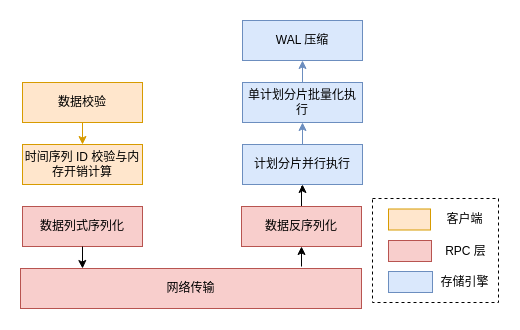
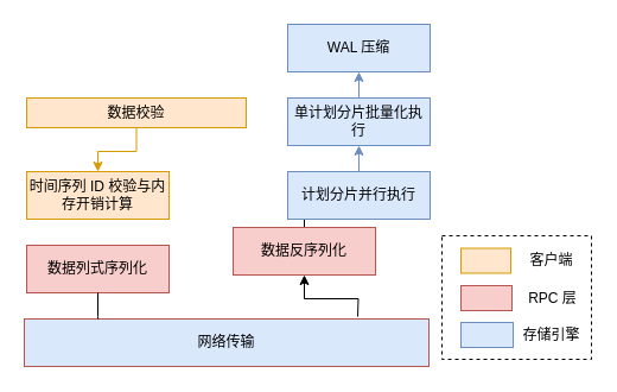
  <mxCell id="0" />
  <mxCell id="1" parent="0" />
  <mxCell id="2" value="" style="rounded=0;whiteSpace=wrap;html=1;dashed=1;fillColor=none;movable=1;resizable=1;rotatable=1;deletable=1;editable=1;locked=0;connectable=1;container=0;" vertex="1" parent="1"><mxGeometry x="372" y="198" width="126" height="104" as="geometry" /></mxCell>
  <mxCell id="3" style="edgeStyle=orthogonalEdgeStyle;rounded=0;orthogonalLoop=1;jettySize=auto;html=1;entryX=0.5;entryY=0;entryDx=0;entryDy=0;fillColor=#ffe6cc;strokeColor=#d79b00;" edge="1" parent="1" source="4" target="5"><mxGeometry relative="1" as="geometry" /></mxCell>
- <mxCell id="4" value="数据校验" style="rounded=0;whiteSpace=wrap;html=1;fillColor=#ffe6cc;strokeColor=#d79b00;" vertex="1" parent="1"><mxGeometry x="22" y="82" width="120" height="40" as="geometry" /></mxCell>
+ <mxCell id="4" value="数据校验" style="rounded=0;whiteSpace=wrap;html=1;fillColor=#ffe6cc;strokeColor=#d79b00;" vertex="1" parent="1"><mxGeometry x="22" y="82" width="185" height="25" as="geometry" /></mxCell>
  <mxCell id="5" value="时间序列 ID 校验与内存开销计算" style="rounded=0;whiteSpace=wrap;html=1;fillColor=#ffe6cc;strokeColor=#d79b00;" vertex="1" parent="1"><mxGeometry x="22" y="144" width="120" height="40" as="geometry" /></mxCell>
  <mxCell id="6" value="数据列式序列化" style="rounded=0;whiteSpace=wrap;html=1;fillColor=#f8cecc;strokeColor=#b85450;" vertex="1" parent="1"><mxGeometry x="22" y="206" width="120" height="40" as="geometry" /></mxCell>
- <mxCell id="7" value="网络传输" style="rounded=0;whiteSpace=wrap;html=1;fillColor=#f8cecc;strokeColor=#b85450;" vertex="1" parent="1"><mxGeometry x="20" y="268" width="341" height="40" as="geometry" /></mxCell>
+ <mxCell id="7" value="网络传输" style="rounded=0;whiteSpace=wrap;html=1;fillColor=#dae8fc;strokeColor=#b85450;" vertex="1" parent="1"><mxGeometry x="20" y="268" width="341" height="40" as="geometry" /></mxCell>
  <mxCell id="8" style="edgeStyle=orthogonalEdgeStyle;rounded=0;orthogonalLoop=1;jettySize=auto;html=1;startArrow=classic;startFill=1;endArrow=none;endFill=0;" edge="1" parent="1" source="10"><mxGeometry relative="1" as="geometry"><mxPoint x="301" y="266" as="targetPoint" /></mxGeometry></mxCell>
  <mxCell id="9" style="edgeStyle=orthogonalEdgeStyle;rounded=0;orthogonalLoop=1;jettySize=auto;html=1;" edge="1" parent="1" source="10" target="12"><mxGeometry relative="1" as="geometry" /></mxCell>
- <mxCell id="10" value="数据反序列化" style="rounded=0;whiteSpace=wrap;html=1;fillColor=#f8cecc;strokeColor=#b85450;" vertex="1" parent="1"><mxGeometry x="241" y="206" width="120" height="40" as="geometry" /></mxCell>
+ <mxCell id="10" value="数据反序列化" style="rounded=0;whiteSpace=wrap;html=1;fillColor=#f8cecc;strokeColor=#b85450;" vertex="1" parent="1"><mxGeometry x="196" y="191" width="120" height="40" as="geometry" /></mxCell>
  <mxCell id="11" style="edgeStyle=orthogonalEdgeStyle;rounded=0;orthogonalLoop=1;jettySize=auto;html=1;entryX=0.5;entryY=1;entryDx=0;entryDy=0;fillColor=#dae8fc;strokeColor=#6c8ebf;" edge="1" parent="1" source="12" target="14"><mxGeometry relative="1" as="geometry" /></mxCell>
  <mxCell id="12" value="计划分片并行执行" style="rounded=0;whiteSpace=wrap;html=1;fillColor=#dae8fc;strokeColor=#6c8ebf;" vertex="1" parent="1"><mxGeometry x="242" y="144" width="120" height="40" as="geometry" /></mxCell>
  <mxCell id="13" style="edgeStyle=orthogonalEdgeStyle;rounded=0;orthogonalLoop=1;jettySize=auto;html=1;fillColor=#dae8fc;strokeColor=#6c8ebf;" edge="1" parent="1" source="14" target="15"><mxGeometry relative="1" as="geometry" /></mxCell>
  <mxCell id="14" value="单计划分片批量化执行" style="rounded=0;whiteSpace=wrap;html=1;fillColor=#dae8fc;strokeColor=#6c8ebf;" vertex="1" parent="1"><mxGeometry x="242" y="82" width="120" height="40" as="geometry" /></mxCell>
  <mxCell id="15" value="WAL 压缩" style="rounded=0;whiteSpace=wrap;html=1;fillColor=#dae8fc;strokeColor=#6c8ebf;" vertex="1" parent="1"><mxGeometry x="242" y="20" width="120" height="40" as="geometry" /></mxCell>
- <mxCell id="16" style="edgeStyle=orthogonalEdgeStyle;rounded=0;orthogonalLoop=1;jettySize=auto;html=1;entryX=0.182;entryY=0;entryDx=0;entryDy=0;entryPerimeter=0;" edge="1" parent="1" source="6" target="7"><mxGeometry relative="1" as="geometry" /></mxCell>
+ <mxCell id="16" style="edgeStyle=orthogonalEdgeStyle;rounded=0;orthogonalLoop=1;jettySize=auto;html=1;entryX=0.182;entryY=0;entryDx=0;entryDy=0;entryPerimeter=0;endArrow=none;" edge="1" parent="1" source="6" target="7"><mxGeometry relative="1" as="geometry" /></mxCell>
  <mxCell id="17" value="" style="rounded=0;whiteSpace=wrap;html=1;fillColor=#ffe6cc;strokeColor=#d79b00;movable=1;resizable=1;rotatable=1;deletable=1;editable=1;locked=0;connectable=1;container=0;" vertex="1" parent="1"><mxGeometry x="388" y="208.5" width="42" height="21" as="geometry" /></mxCell>
  <mxCell id="18" value="客户端" style="text;html=1;align=center;verticalAlign=middle;resizable=1;points=[];autosize=1;strokeColor=none;fillColor=none;movable=1;rotatable=1;deletable=1;editable=1;locked=0;connectable=1;container=0;" vertex="1" parent="1"><mxGeometry x="437" y="206" width="54" height="26" as="geometry" /></mxCell>
  <mxCell id="19" value="" style="rounded=0;whiteSpace=wrap;html=1;fillColor=#f8cecc;strokeColor=#b85450;movable=1;resizable=1;rotatable=1;deletable=1;editable=1;locked=0;connectable=1;container=0;" vertex="1" parent="1"><mxGeometry x="388" y="240" width="43" height="21" as="geometry" /></mxCell>
  <mxCell id="20" value="RPC 层" style="text;html=1;align=center;verticalAlign=middle;resizable=1;points=[];autosize=1;strokeColor=none;fillColor=none;movable=1;rotatable=1;deletable=1;editable=1;locked=0;connectable=1;container=0;" vertex="1" parent="1"><mxGeometry x="435" y="237.5" width="59" height="26" as="geometry" /></mxCell>
  <mxCell id="21" value="" style="rounded=0;whiteSpace=wrap;html=1;fillColor=#dae8fc;strokeColor=#6c8ebf;movable=1;resizable=1;rotatable=1;deletable=1;editable=1;locked=0;connectable=1;container=0;" vertex="1" parent="1"><mxGeometry x="388" y="271" width="44" height="21" as="geometry" /></mxCell>
  <mxCell id="22" value="存储引擎" style="text;html=1;align=center;verticalAlign=middle;resizable=1;points=[];autosize=1;strokeColor=none;fillColor=none;movable=1;rotatable=1;deletable=1;editable=1;locked=0;connectable=1;container=0;" vertex="1" parent="1"><mxGeometry x="431" y="268.5" width="66" height="26" as="geometry" /></mxCell>
